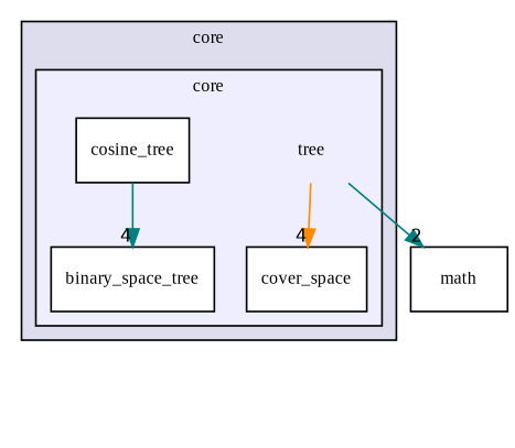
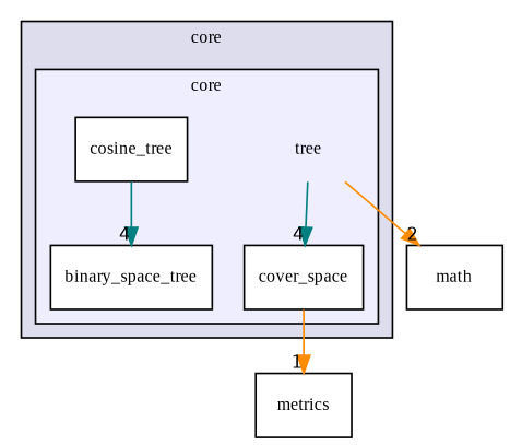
  digraph {
    compound=true
    fontname="Liberation Serif"
    node [fontname="Liberation Serif" fontsize=10 shape=box]
    edge [color=darkorange fontname="Liberation Serif" headlabel=4 labeldistance=1.5 labelfontname=Helvetica labelfontsize=10]
    n1 [label=tree shape=plaintext]
    n2 [color=black fillcolor=white label=binary_space_tree style=filled]
    n3 [color=black fillcolor=white label=cosine_tree style=filled]
    n4 [color=black fillcolor=white label=cover_space style=filled]
    n5 [label=math]
+   n6 [label=metrics]
    subgraph cluster_1 {
      bgcolor="#ddddee"
      fontsize=10
      label=core
      pencolor=black
      subgraph cluster_2 {
        bgcolor="#eeeeff"
        fontsize=10
        label=core
        pencolor=black
        n1
        n2
        n3
        n4
      }
    }
-   n1 -> n4
-   n1 -> n5 [color=teal headlabel=2]
+   n1 -> n4 [color=teal]
+   n1 -> n5 [headlabel=2]
    n3 -> n2 [color=teal]
+   n4 -> n6 [headlabel=1]
  }
